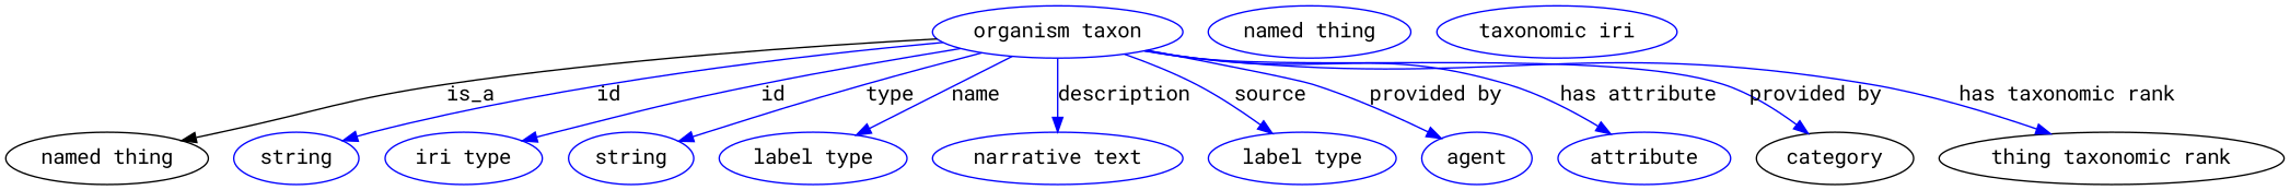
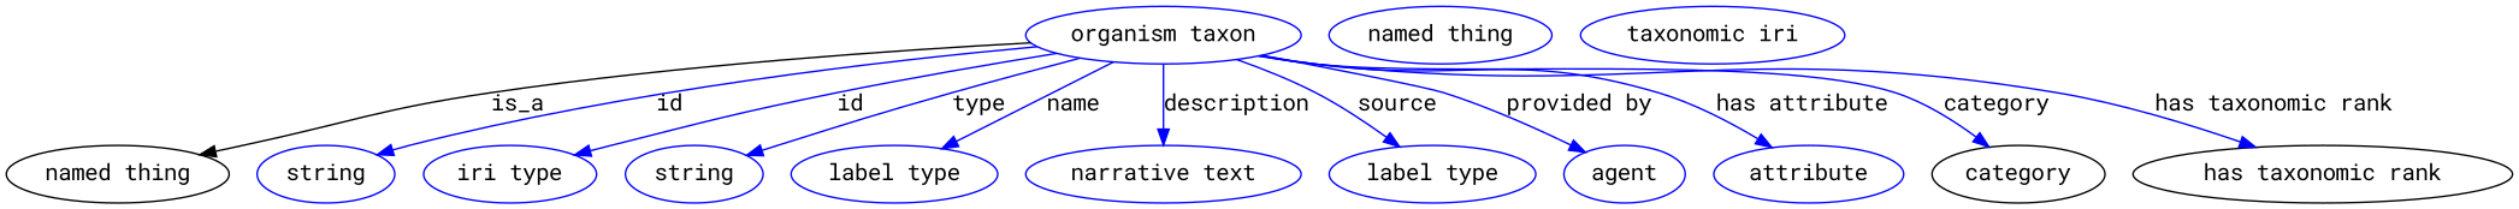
  digraph {
    fontname="Roboto Mono"
    node [color=blue fontname="Roboto Mono"]
    edge [fontname="Roboto Mono" color=blue style=solid]
    n1 [height=0.5 label="organism taxon" width=2.3109]
    "named thing" [height=0.5 width=1.9318 color=""]
    n3 [height=0.5 label=string width=1.0652]
    n4 [height=0.5 label="iri type" width=1.2277]
    n5 [height=0.5 label=string width=1.0652]
    n6 [height=0.5 label="label type" width=1.5707]
    n7 [height=0.5 label="narrative text" width=2.0943]
    n8 [height=0.5 label="label type" width=1.5707]
    n9 [height=0.5 label=agent width=1.0291]
    n10 [height=0.5 label=attribute width=1.4443]
    category [height=0.5 width=1.4263 color=""]
-   "has taxonomic rank" [height=0.5 width=2.8164 label="thing taxonomic rank" color=""]
+   "has taxonomic rank" [height=0.5 width=2.8164 color=""]
    n13 [height=0.5 label="named thing" width=1.9318]
    n14 [height=0.5 label="taxonomic iri" width=2.2929]
    n1 -> "named thing" [label=is_a color="" style=""]
    n1 -> n3 [label=id]
    n1 -> n4 [label=id]
    n1 -> n5 [label=type]
    n1 -> n6 [label=name]
    n1 -> n7 [label=description]
    n1 -> n8 [label=source]
    n1 -> n9 [label="provided by"]
    n1 -> n10 [label="has attribute"]
-   n1 -> category [label="provided by"]
+   n1 -> category [label=category]
    n1 -> "has taxonomic rank" [label="has taxonomic rank"]
  }
